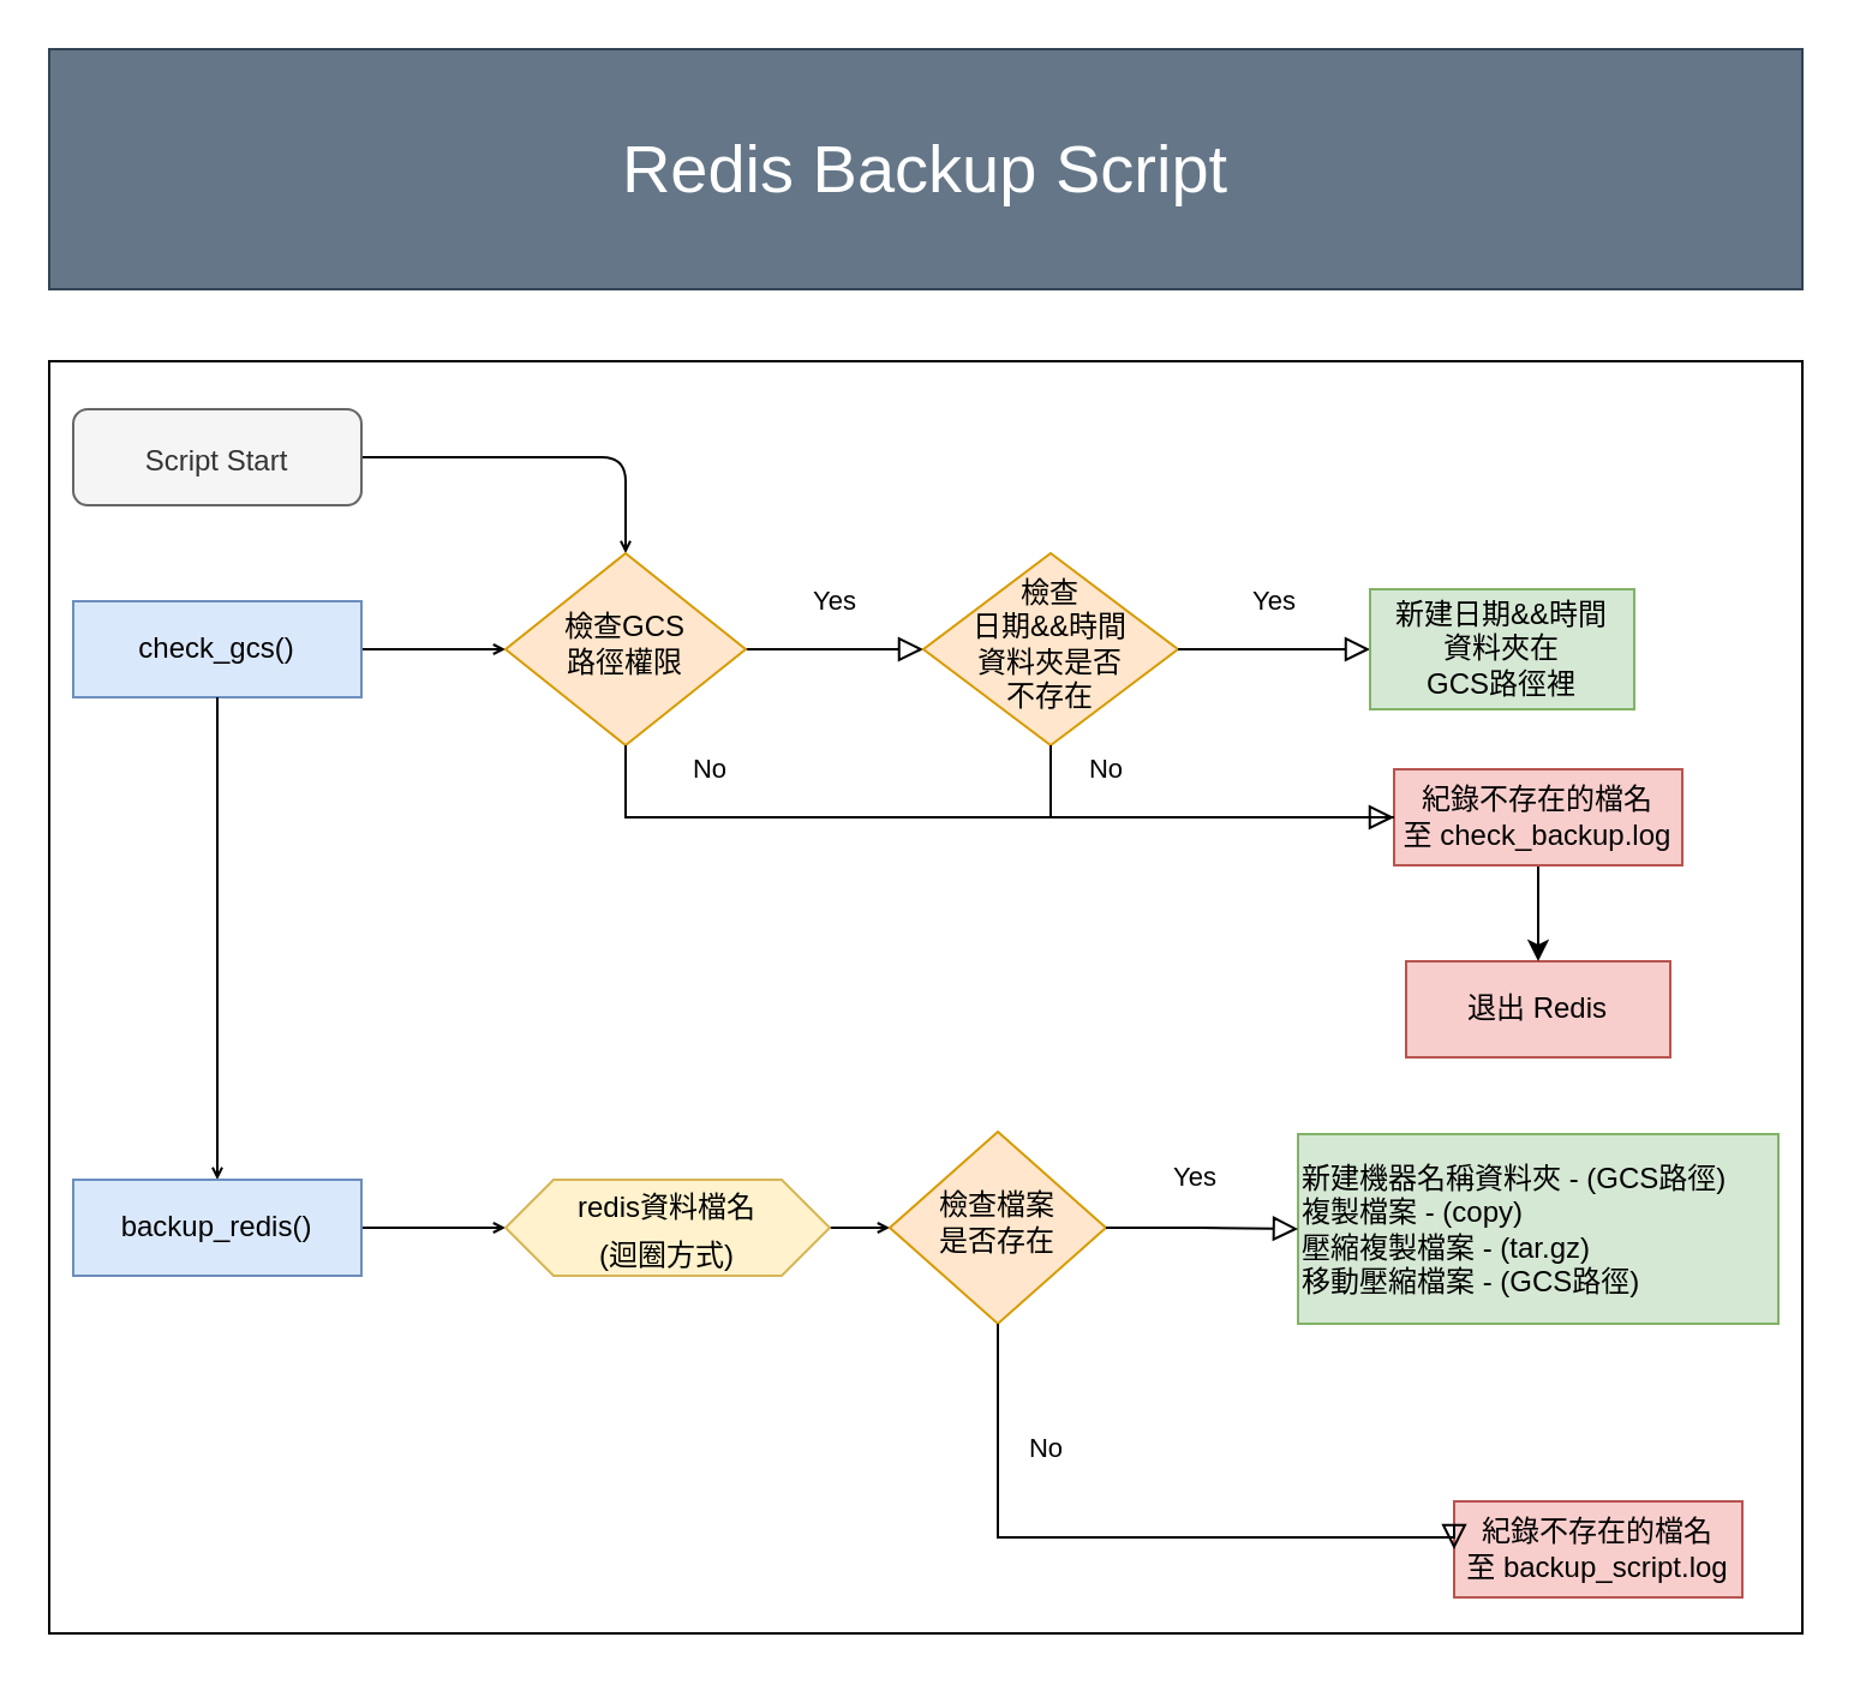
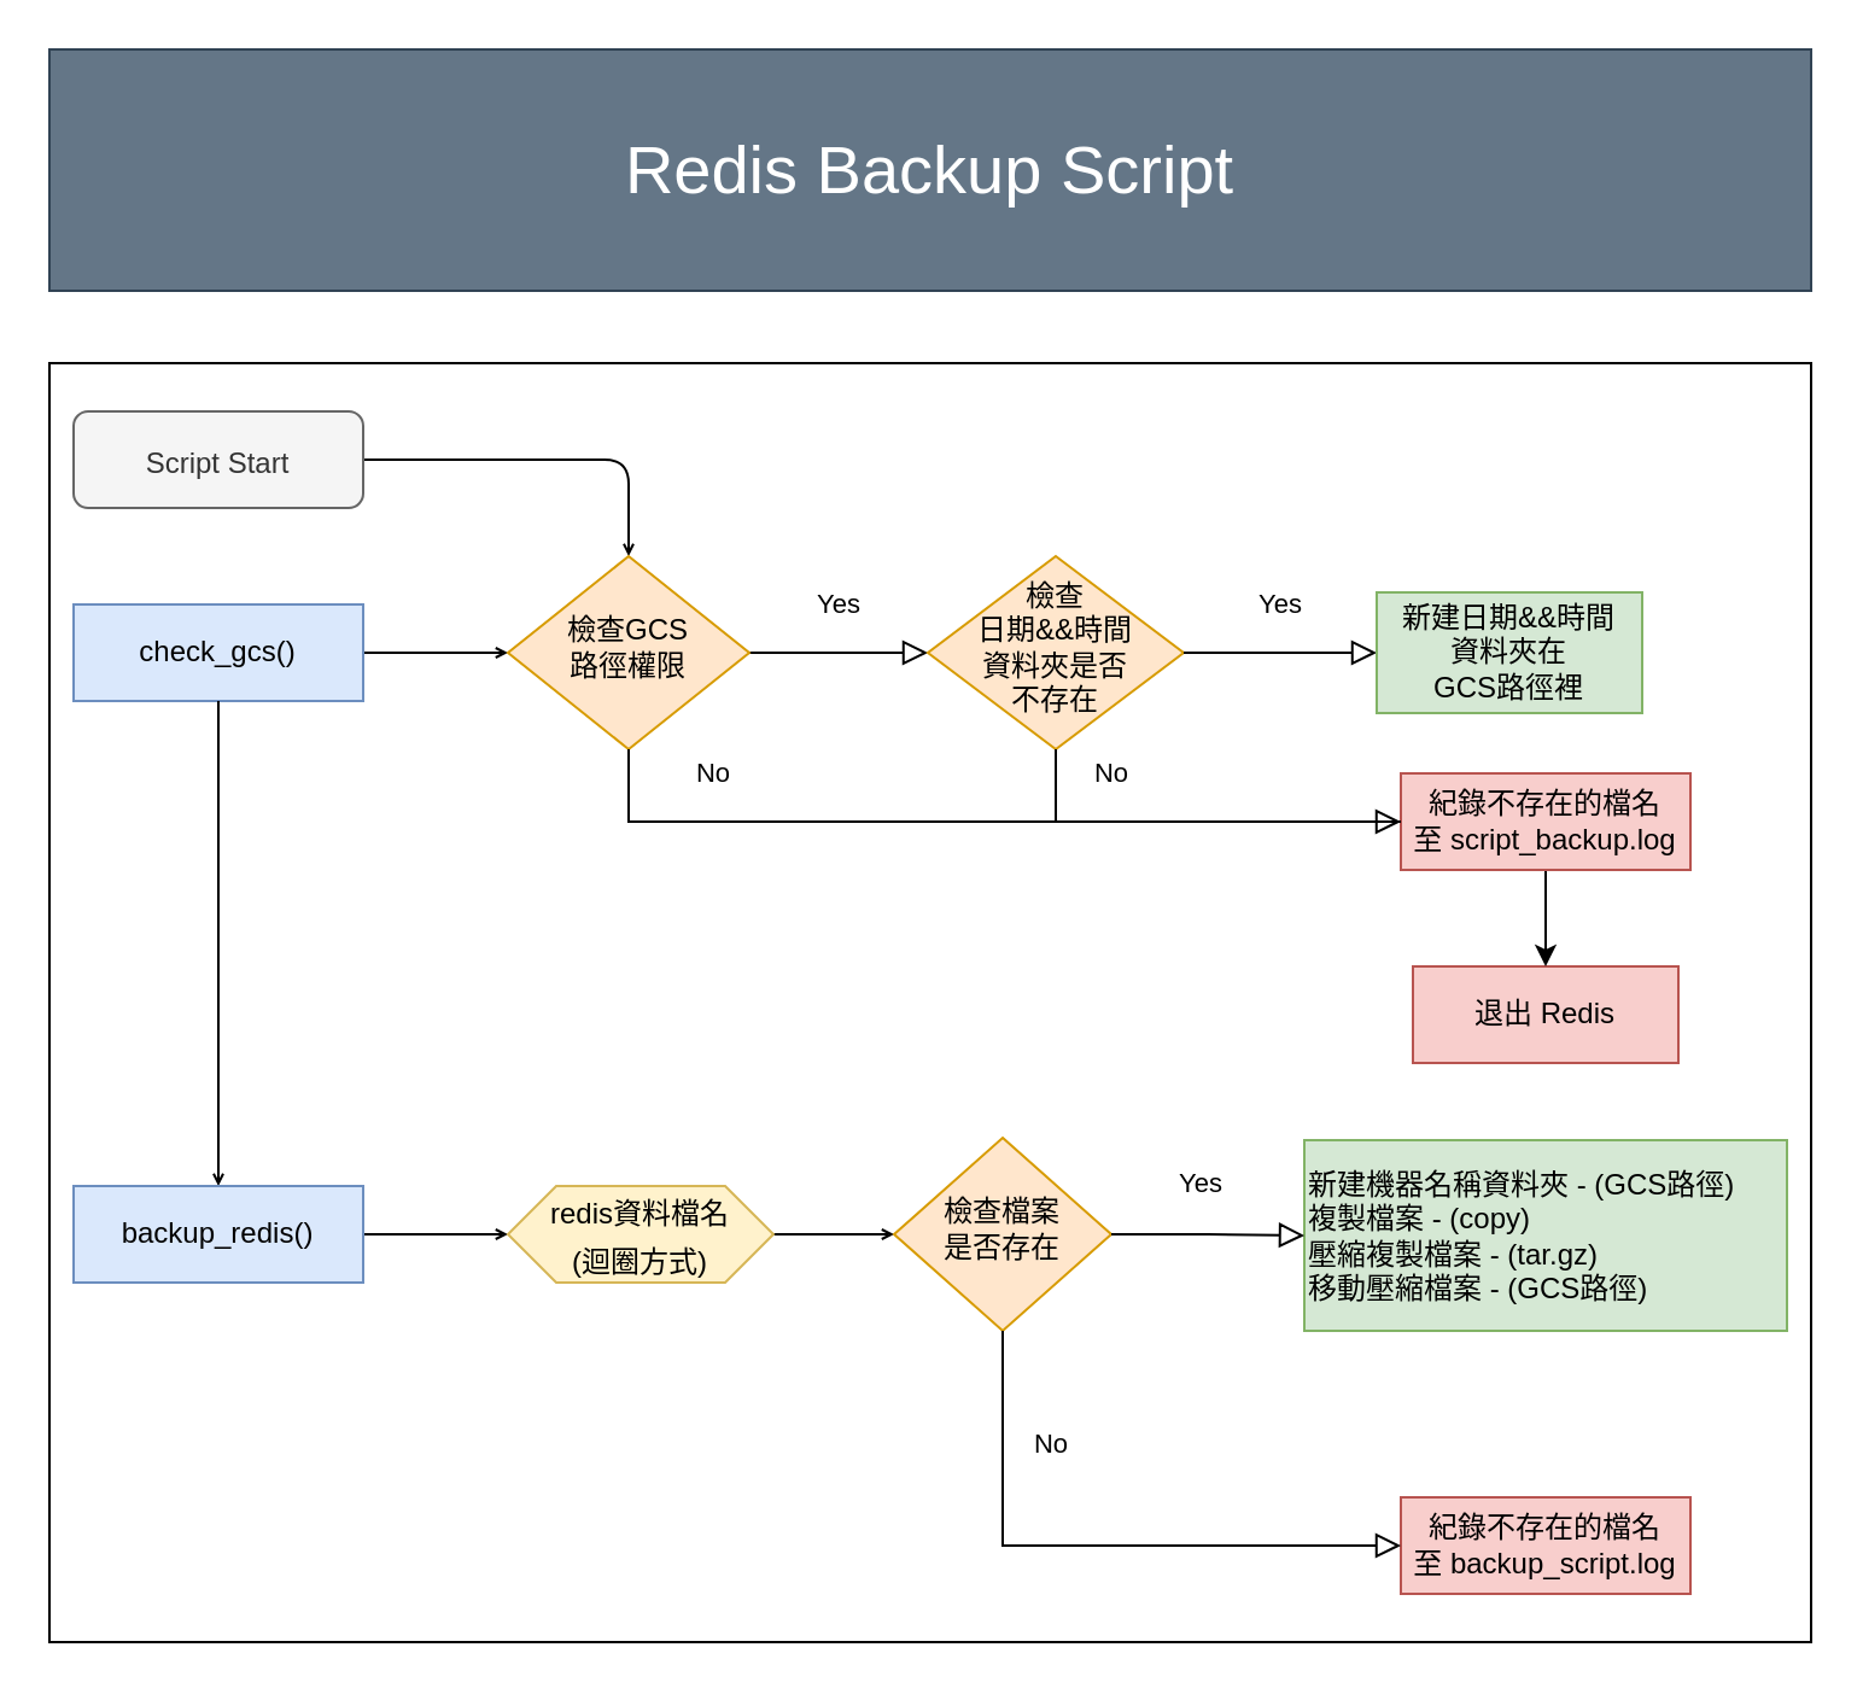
  <mxCell id="0" />
  <mxCell id="1" parent="0" />
  <mxCell id="2" value="" style="rounded=0;whiteSpace=wrap;html=1;fontSize=16;" parent="1" vertex="1"><mxGeometry x="20" y="150" width="730" height="530" as="geometry" /></mxCell>
  <mxCell id="3" value="&lt;font style=&quot;font-size: 28px;&quot;&gt;Redis Backup Script&lt;/font&gt;" style="text;html=1;align=center;verticalAlign=middle;whiteSpace=wrap;rounded=0;fillColor=#647687;fontColor=#ffffff;strokeColor=#314354;" parent="1" vertex="1"><mxGeometry x="20" y="20" width="730" height="100" as="geometry" /></mxCell>
  <mxCell id="4" style="edgeStyle=orthogonalEdgeStyle;jumpSize=2;orthogonalLoop=1;jettySize=auto;html=1;fontSize=12;endArrow=open;startSize=5;endSize=3;" parent="1" source="5" target="9" edge="1"><mxGeometry relative="1" as="geometry" /></mxCell>
  <mxCell id="5" value="&lt;span style=&quot;font-size: 12px;&quot;&gt;Script Start&lt;/span&gt;" style="rounded=1;whiteSpace=wrap;html=1;fontSize=16;fillColor=#f5f5f5;fontColor=#333333;strokeColor=#666666;" parent="1" vertex="1"><mxGeometry x="30" y="170" width="120" height="40" as="geometry" /></mxCell>
  <mxCell id="6" style="edgeStyle=orthogonalEdgeStyle;jumpSize=2;orthogonalLoop=1;jettySize=auto;html=1;entryX=0;entryY=0.5;entryDx=0;entryDy=0;fontSize=12;endArrow=open;startSize=5;endSize=3;" parent="1" source="7" target="9" edge="1"><mxGeometry relative="1" as="geometry"><mxPoint x="234" y="270" as="targetPoint" /></mxGeometry></mxCell>
  <mxCell id="7" value="check_gcs()" style="rounded=0;whiteSpace=wrap;html=1;fontSize=12;glass=0;strokeWidth=1;shadow=0;fillColor=#dae8fc;strokeColor=#6c8ebf;" parent="1" vertex="1"><mxGeometry x="30" y="250" width="120" height="40" as="geometry" /></mxCell>
  <mxCell id="8" value="Yes" style="rounded=0;html=1;jettySize=auto;orthogonalLoop=1;fontSize=11;endArrow=block;endFill=0;endSize=8;strokeWidth=1;shadow=0;labelBackgroundColor=none;edgeStyle=orthogonalEdgeStyle;exitX=1;exitY=0.5;exitDx=0;exitDy=0;startSize=6;entryX=0;entryY=0.5;entryDx=0;entryDy=0;" parent="1" source="9" target="10" edge="1"><mxGeometry y="20" relative="1" as="geometry"><mxPoint as="offset" /><mxPoint x="360" y="270" as="sourcePoint" /><mxPoint x="390" y="270" as="targetPoint" /><Array as="points" /></mxGeometry></mxCell>
  <mxCell id="9" value="檢查GCS&lt;br&gt;路徑權限" style="rhombus;whiteSpace=wrap;html=1;shadow=0;fontFamily=Helvetica;fontSize=12;align=center;strokeWidth=1;spacing=6;spacingTop=-4;rounded=0;fillColor=#ffe6cc;strokeColor=#d79b00;" parent="1" vertex="1"><mxGeometry x="210" y="230" width="100" height="80" as="geometry" /></mxCell>
  <mxCell id="10" value="檢查&lt;br&gt;日期&amp;amp;&amp;amp;時間&lt;br&gt;資料夾是否&lt;br&gt;不存在" style="rhombus;whiteSpace=wrap;html=1;shadow=0;fontFamily=Helvetica;fontSize=12;align=center;strokeWidth=1;spacing=6;spacingTop=-4;rounded=0;fillColor=#ffe6cc;strokeColor=#d79b00;" parent="1" vertex="1"><mxGeometry x="384" y="230" width="106" height="80" as="geometry" /></mxCell>
  <mxCell id="11" value="Yes" style="rounded=0;html=1;jettySize=auto;orthogonalLoop=1;fontSize=11;endArrow=block;endFill=0;endSize=8;strokeWidth=1;shadow=0;labelBackgroundColor=none;edgeStyle=orthogonalEdgeStyle;exitX=1;exitY=0.5;exitDx=0;exitDy=0;startSize=6;entryX=0;entryY=0.5;entryDx=0;entryDy=0;" parent="1" source="10" target="12" edge="1"><mxGeometry y="20" relative="1" as="geometry"><mxPoint as="offset" /><mxPoint x="510" y="290" as="sourcePoint" /><mxPoint x="530" y="270" as="targetPoint" /><Array as="points" /></mxGeometry></mxCell>
  <mxCell id="12" value="新建日期&amp;amp;&amp;amp;時間&lt;br&gt;資料夾在&lt;br&gt;GCS路徑裡" style="rounded=0;whiteSpace=wrap;html=1;fontSize=12;glass=0;strokeWidth=1;shadow=0;fillColor=#d5e8d4;strokeColor=#82b366;" parent="1" vertex="1"><mxGeometry x="570" y="245" width="110" height="50" as="geometry" /></mxCell>
  <mxCell id="13" style="edgeStyle=orthogonalEdgeStyle;jumpSize=2;orthogonalLoop=1;jettySize=auto;html=1;exitX=0.5;exitY=1;exitDx=0;exitDy=0;fontSize=12;endArrow=open;startSize=5;endSize=3;" parent="1" source="12" target="12" edge="1"><mxGeometry relative="1" as="geometry" /></mxCell>
  <mxCell id="14" value="退出 Redis" style="rounded=0;whiteSpace=wrap;html=1;fontSize=12;glass=0;strokeWidth=1;shadow=0;fillColor=#f8cecc;strokeColor=#b85450;" parent="1" vertex="1"><mxGeometry x="585" y="400" width="110" height="40" as="geometry" /></mxCell>
  <mxCell id="15" style="edgeStyle=orthogonalEdgeStyle;jumpSize=2;orthogonalLoop=1;jettySize=auto;html=1;entryX=0.5;entryY=0;entryDx=0;entryDy=0;fontSize=12;endArrow=open;startSize=5;endSize=3;exitX=0.5;exitY=1;exitDx=0;exitDy=0;" parent="1" source="7" target="17" edge="1"><mxGeometry relative="1" as="geometry"><mxPoint x="90" y="410" as="sourcePoint" /></mxGeometry></mxCell>
  <mxCell id="16" style="edgeStyle=orthogonalEdgeStyle;jumpSize=2;orthogonalLoop=1;jettySize=auto;html=1;entryX=0;entryY=0.5;entryDx=0;entryDy=0;fontSize=12;endArrow=open;startSize=5;endSize=3;" parent="1" source="17" target="19" edge="1"><mxGeometry relative="1" as="geometry" /></mxCell>
  <mxCell id="17" value="backup_redis()" style="rounded=0;whiteSpace=wrap;html=1;fontSize=12;glass=0;strokeWidth=1;shadow=0;fillColor=#dae8fc;strokeColor=#6c8ebf;" parent="1" vertex="1"><mxGeometry x="30" y="491" width="120" height="40" as="geometry" /></mxCell>
  <mxCell id="18" style="edgeStyle=orthogonalEdgeStyle;jumpSize=2;orthogonalLoop=1;jettySize=auto;html=1;entryX=0;entryY=0.5;entryDx=0;entryDy=0;fontSize=12;endArrow=open;startSize=5;endSize=3;" parent="1" source="19" target="20" edge="1"><mxGeometry relative="1" as="geometry"><mxPoint x="360" y="511" as="targetPoint" /></mxGeometry></mxCell>
- <mxCell id="19" value="&lt;span style=&quot;font-size: 12px;&quot;&gt;redis資料檔名&lt;br&gt;(迴圈方式)&lt;br&gt;&lt;/span&gt;" style="shape=hexagon;perimeter=hexagonPerimeter2;whiteSpace=wrap;html=1;fixedSize=1;fontSize=16;fillColor=#fff2cc;strokeColor=#d6b656;" parent="1" vertex="1"><mxGeometry x="210" y="491" width="135" height="40" as="geometry" /></mxCell>
+ <mxCell id="19" value="&lt;span style=&quot;font-size: 12px;&quot;&gt;redis資料檔名&lt;br&gt;(迴圈方式)&lt;br&gt;&lt;/span&gt;" style="shape=hexagon;perimeter=hexagonPerimeter2;whiteSpace=wrap;html=1;fixedSize=1;fontSize=16;fillColor=#fff2cc;strokeColor=#d6b656;" parent="1" vertex="1"><mxGeometry x="210" y="491" width="110" height="40" as="geometry" /></mxCell>
  <mxCell id="20" value="檢查檔案&lt;br&gt;是否存在" style="rhombus;whiteSpace=wrap;html=1;shadow=0;fontFamily=Helvetica;fontSize=12;align=center;strokeWidth=1;spacing=6;spacingTop=-4;rounded=0;fillColor=#ffe6cc;strokeColor=#d79b00;" parent="1" vertex="1"><mxGeometry x="370" y="471" width="90" height="80" as="geometry" /></mxCell>
  <mxCell id="21" value="新建機器名稱資料夾 - (GCS路徑)&lt;br&gt;&lt;div style=&quot;&quot;&gt;&lt;span style=&quot;background-color: initial;&quot;&gt;複製檔案 - (copy)&lt;/span&gt;&lt;/div&gt;&lt;div style=&quot;&quot;&gt;壓縮複製檔案 - (tar.gz)&lt;/div&gt;&lt;div style=&quot;&quot;&gt;移動壓縮檔案 - (GCS路徑)&lt;/div&gt;" style="rounded=0;whiteSpace=wrap;html=1;fontSize=12;glass=0;strokeWidth=1;shadow=0;fillColor=#d5e8d4;strokeColor=#82b366;align=left;" parent="1" vertex="1"><mxGeometry x="540" y="472" width="200" height="79" as="geometry" /></mxCell>
  <mxCell id="22" value="Yes" style="rounded=0;html=1;jettySize=auto;orthogonalLoop=1;fontSize=11;endArrow=block;endFill=0;endSize=8;strokeWidth=1;shadow=0;labelBackgroundColor=none;edgeStyle=orthogonalEdgeStyle;startSize=6;entryX=0;entryY=0.5;entryDx=0;entryDy=0;" parent="1" source="20" target="21" edge="1"><mxGeometry x="-0.081" y="21" relative="1" as="geometry"><mxPoint as="offset" /><mxPoint x="450" y="511" as="sourcePoint" /><mxPoint x="580" y="511" as="targetPoint" /><Array as="points" /></mxGeometry></mxCell>
- <mxCell id="23" value="紀錄不存在的檔名&lt;br&gt;至 backup_script.log" style="rounded=0;whiteSpace=wrap;html=1;fontSize=12;glass=0;strokeWidth=1;shadow=0;fillColor=#f8cecc;strokeColor=#b85450;" parent="1" vertex="1"><mxGeometry x="605" y="625" width="120" height="40" as="geometry" /></mxCell>
+ <mxCell id="23" value="紀錄不存在的檔名&lt;br&gt;至 backup_script.log" style="rounded=0;whiteSpace=wrap;html=1;fontSize=12;glass=0;strokeWidth=1;shadow=0;fillColor=#f8cecc;strokeColor=#b85450;" parent="1" vertex="1"><mxGeometry x="580" y="620" width="120" height="40" as="geometry" /></mxCell>
  <mxCell id="24" value="No" style="rounded=0;html=1;jettySize=auto;orthogonalLoop=1;fontSize=11;endArrow=block;endFill=0;endSize=8;strokeWidth=1;shadow=0;labelBackgroundColor=none;edgeStyle=orthogonalEdgeStyle;exitX=0.5;exitY=1;exitDx=0;exitDy=0;startSize=6;entryX=0;entryY=0.5;entryDx=0;entryDy=0;" parent="1" source="20" target="23" edge="1"><mxGeometry x="-0.631" y="20" relative="1" as="geometry"><mxPoint as="offset" /><mxPoint x="180" y="620" as="sourcePoint" /><mxPoint x="600" y="700" as="targetPoint" /><Array as="points"><mxPoint x="415" y="640" /></Array></mxGeometry></mxCell>
  <mxCell id="25" style="edgeStyle=orthogonalEdgeStyle;rounded=0;orthogonalLoop=1;jettySize=auto;html=1;" parent="1" source="26" target="14" edge="1"><mxGeometry relative="1" as="geometry" /></mxCell>
- <mxCell id="26" value="紀錄不存在的檔名&lt;br&gt;至 check_backup.log" style="rounded=0;whiteSpace=wrap;html=1;fontSize=12;glass=0;strokeWidth=1;shadow=0;fillColor=#f8cecc;strokeColor=#b85450;" parent="1" vertex="1"><mxGeometry x="580" y="320" width="120" height="40" as="geometry" /></mxCell>
+ <mxCell id="26" value="紀錄不存在的檔名&lt;br&gt;至 script_backup.log" style="rounded=0;whiteSpace=wrap;html=1;fontSize=12;glass=0;strokeWidth=1;shadow=0;fillColor=#f8cecc;strokeColor=#b85450;" parent="1" vertex="1"><mxGeometry x="580" y="320" width="120" height="40" as="geometry" /></mxCell>
  <mxCell id="27" value="No" style="rounded=0;html=1;jettySize=auto;orthogonalLoop=1;fontSize=11;endArrow=block;endFill=0;endSize=8;strokeWidth=1;shadow=0;labelBackgroundColor=none;edgeStyle=orthogonalEdgeStyle;startSize=6;entryX=0;entryY=0.5;entryDx=0;entryDy=0;" parent="1" source="9" target="26" edge="1"><mxGeometry x="-0.631" y="20" relative="1" as="geometry"><mxPoint as="offset" /><mxPoint x="260" y="311" as="sourcePoint" /><mxPoint x="425" y="400" as="targetPoint" /><Array as="points"><mxPoint x="260" y="340" /></Array></mxGeometry></mxCell>
  <mxCell id="28" value="No" style="rounded=0;html=1;jettySize=auto;orthogonalLoop=1;fontSize=11;endArrow=none;endFill=0;endSize=8;strokeWidth=1;shadow=0;labelBackgroundColor=none;edgeStyle=orthogonalEdgeStyle;exitX=0.5;exitY=1;exitDx=0;exitDy=0;startSize=6;entryX=0;entryY=0.5;entryDx=0;entryDy=0;" parent="1" source="10" target="26" edge="1"><mxGeometry x="-0.387" y="20" relative="1" as="geometry"><mxPoint as="offset" /><mxPoint x="440" y="320" as="sourcePoint" /><mxPoint x="605" y="409" as="targetPoint" /><Array as="points" /></mxGeometry></mxCell>
